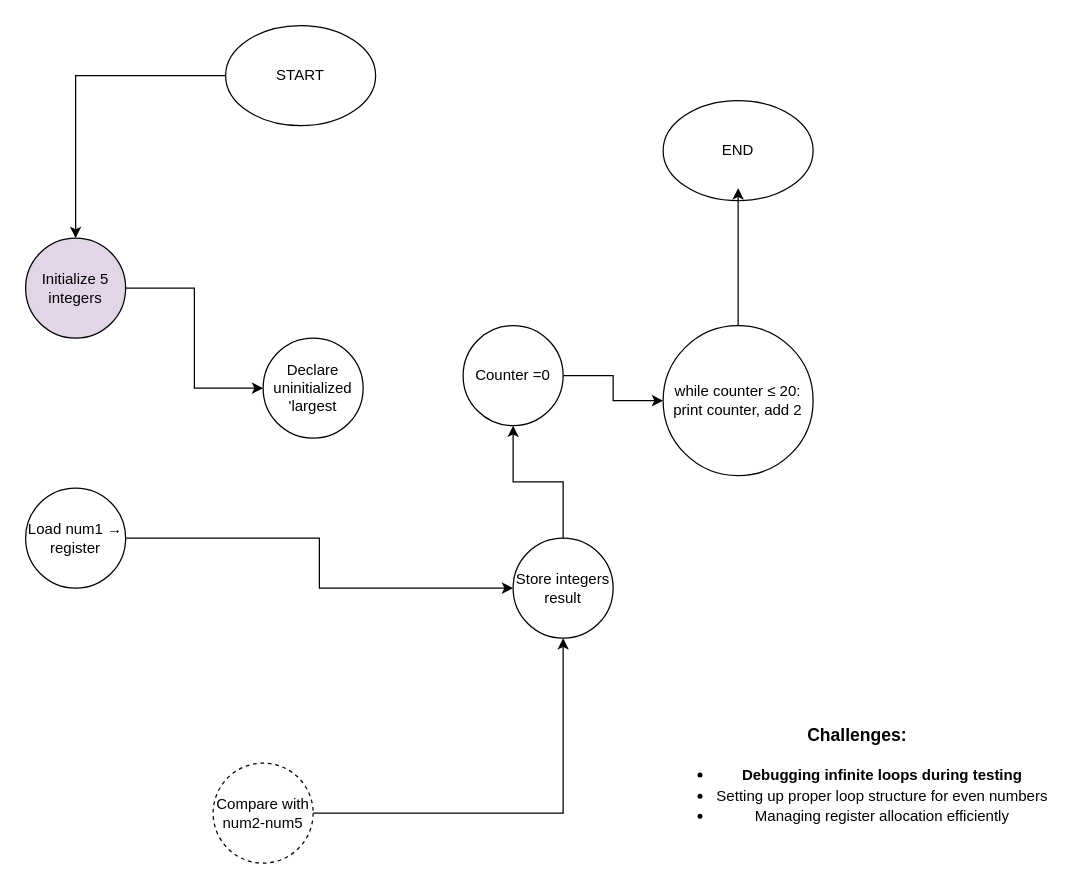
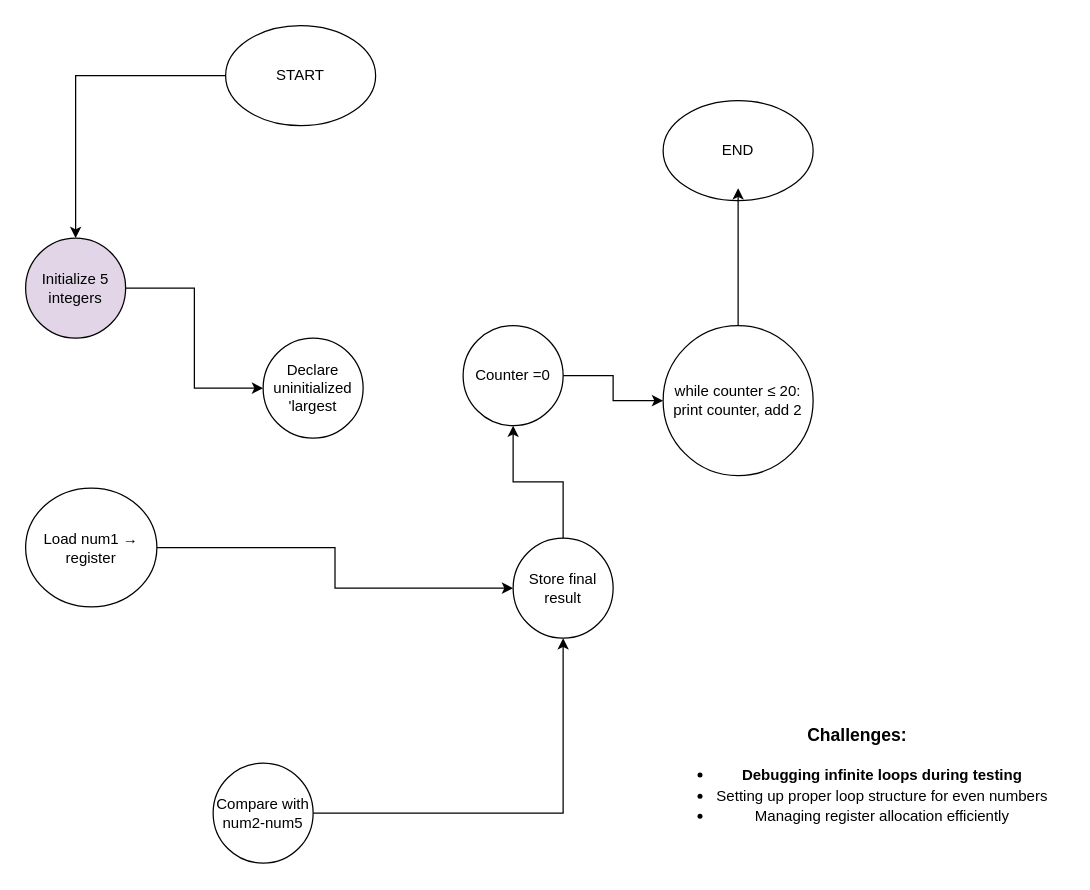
  <mxCell id="0" />
  <mxCell id="1" parent="0" />
  <mxCell id="2" value="" style="edgeStyle=orthogonalEdgeStyle;rounded=0;orthogonalLoop=1;jettySize=auto;html=1;" parent="1" source="3" target="5" edge="1"><mxGeometry relative="1" as="geometry" /></mxCell>
  <mxCell id="3" value="START" style="ellipse;whiteSpace=wrap;html=1;" parent="1" vertex="1"><mxGeometry x="180" y="20" width="120" height="80" as="geometry" /></mxCell>
  <mxCell id="4" value="" style="edgeStyle=orthogonalEdgeStyle;rounded=0;orthogonalLoop=1;jettySize=auto;html=1;" parent="1" source="5" target="6" edge="1"><mxGeometry relative="1" as="geometry" /></mxCell>
  <mxCell id="5" value="Initialize 5 integers " style="ellipse;whiteSpace=wrap;html=1;fillColor=#e1d5e7;" parent="1" vertex="1"><mxGeometry x="20" y="190" width="80" height="80" as="geometry" /></mxCell>
  <mxCell id="6" value="&lt;div&gt;Declare uninitialized 'largest&lt;/div&gt;" style="ellipse;whiteSpace=wrap;html=1;" parent="1" vertex="1"><mxGeometry x="210" y="270" width="80" height="80" as="geometry" /></mxCell>
  <mxCell id="7" value="" style="edgeStyle=orthogonalEdgeStyle;rounded=0;orthogonalLoop=1;jettySize=auto;html=1;" parent="1" source="8" target="11" edge="1"><mxGeometry relative="1" as="geometry" /></mxCell>
- <mxCell id="8" value="Load num1 → register" style="ellipse;whiteSpace=wrap;html=1;" parent="1" vertex="1"><mxGeometry x="20" y="390" width="80" height="80" as="geometry" /></mxCell>
+ <mxCell id="8" value="Load num1 → register" style="ellipse;whiteSpace=wrap;html=1;" parent="1" vertex="1"><mxGeometry x="20" y="390" width="105" height="95" as="geometry" /></mxCell>
  <mxCell id="9" value="" style="edgeStyle=orthogonalEdgeStyle;rounded=0;orthogonalLoop=1;jettySize=auto;html=1;" parent="1" source="10" target="11" edge="1"><mxGeometry relative="1" as="geometry" /></mxCell>
- <mxCell id="10" value="Compare with num2-num5" style="ellipse;whiteSpace=wrap;html=1;dashed=1;" parent="1" vertex="1"><mxGeometry x="170" y="610" width="80" height="80" as="geometry" /></mxCell>
- <mxCell id="11" value="Store integers result" style="ellipse;whiteSpace=wrap;html=1;" parent="1" vertex="1"><mxGeometry x="410" y="430" width="80" height="80" as="geometry" /></mxCell>
+ <mxCell id="10" value="Compare with num2-num5" style="ellipse;whiteSpace=wrap;html=1;" parent="1" vertex="1"><mxGeometry x="170" y="610" width="80" height="80" as="geometry" /></mxCell>
+ <mxCell id="11" value="Store final result" style="ellipse;whiteSpace=wrap;html=1;" parent="1" vertex="1"><mxGeometry x="410" y="430" width="80" height="80" as="geometry" /></mxCell>
  <mxCell id="12" value="END" style="ellipse;whiteSpace=wrap;html=1;" parent="1" vertex="1"><mxGeometry x="530" y="80" width="120" height="80" as="geometry" /></mxCell>
  <mxCell id="13" value="&lt;h3 class=&quot;text-lg font-bold text-text-100 mt-1 -mb-1.5&quot;&gt;&lt;p class=&quot;whitespace-normal break-words&quot;&gt;&lt;strong&gt;Challenges:&lt;/strong&gt;&lt;/p&gt;&lt;ul class=&quot;[&amp;amp;:not(:last-child)_ul]:pb-1 [&amp;amp;:not(:last-child)_ol]:pb-1 list-disc space-y-1.5 pl-7&quot;&gt;&lt;li class=&quot;whitespace-normal break-words&quot;&gt;&lt;font style=&quot;font-size: 12px;&quot;&gt;Debugging infinite loops during testing&lt;/font&gt;&lt;/li&gt;&lt;li class=&quot;whitespace-normal break-words&quot;&gt;&lt;span style=&quot;font-size: 12px; background-color: transparent; color: light-dark(rgb(0, 0, 0), rgb(255, 255, 255)); font-weight: normal;&quot;&gt;Setting up proper loop structure for even numbers&lt;/span&gt;&lt;/li&gt;&lt;li class=&quot;whitespace-normal break-words&quot;&gt;&lt;span style=&quot;background-color: transparent; color: light-dark(rgb(0, 0, 0), rgb(255, 255, 255)); font-weight: normal;&quot;&gt;&lt;font style=&quot;font-size: 12px;&quot;&gt;Managing register allocation efficiently&lt;/font&gt;&lt;/span&gt;&lt;/li&gt;&lt;/ul&gt;&lt;/h3&gt;" style="text;html=1;align=center;verticalAlign=middle;resizable=0;points=[];autosize=1;strokeColor=none;fillColor=none;" parent="1" vertex="1"><mxGeometry x="520" y="560" width="330" height="120" as="geometry" /></mxCell>
  <mxCell id="14" value="" style="edgeStyle=orthogonalEdgeStyle;rounded=0;orthogonalLoop=1;jettySize=auto;html=1;" edge="1" parent="1" source="11" target="16"><mxGeometry relative="1" as="geometry"><mxPoint x="450" y="430" as="sourcePoint" /><mxPoint x="410" y="230" as="targetPoint" /></mxGeometry></mxCell>
  <mxCell id="15" value="" style="edgeStyle=orthogonalEdgeStyle;rounded=0;orthogonalLoop=1;jettySize=auto;html=1;" edge="1" parent="1" source="16" target="18"><mxGeometry relative="1" as="geometry" /></mxCell>
  <mxCell id="16" value="Counter =0" style="ellipse;whiteSpace=wrap;html=1;aspect=fixed;" vertex="1" parent="1"><mxGeometry x="370" y="260" width="80" height="80" as="geometry" /></mxCell>
  <mxCell id="17" value="" style="edgeStyle=orthogonalEdgeStyle;rounded=0;orthogonalLoop=1;jettySize=auto;html=1;" edge="1" parent="1" source="18"><mxGeometry relative="1" as="geometry"><mxPoint x="590" y="150" as="targetPoint" /></mxGeometry></mxCell>
  <mxCell id="18" value="while counter ≤ 20: print counter, add 2" style="ellipse;whiteSpace=wrap;html=1;aspect=fixed;" vertex="1" parent="1"><mxGeometry x="530" y="260" width="120" height="120" as="geometry" /></mxCell>
